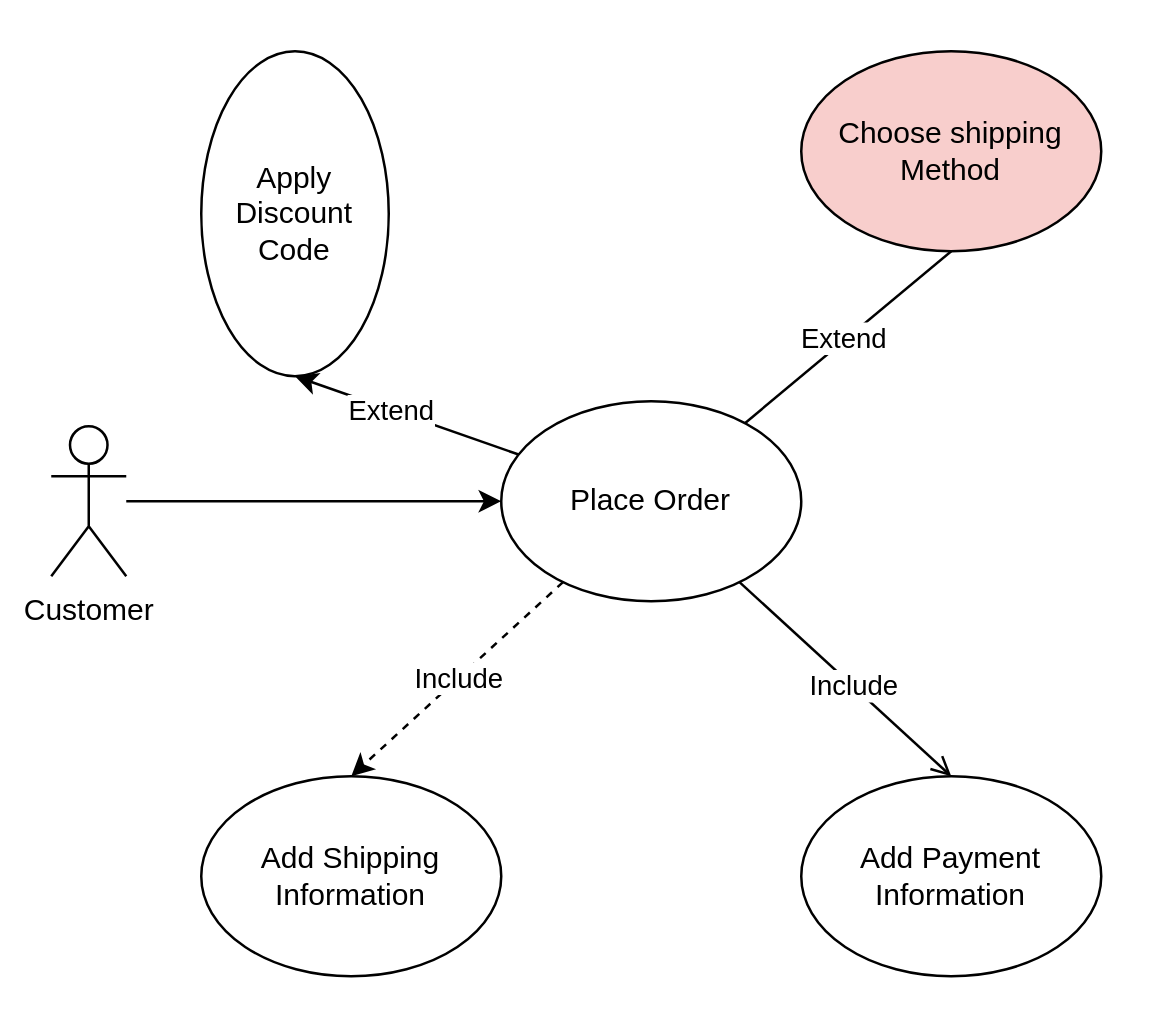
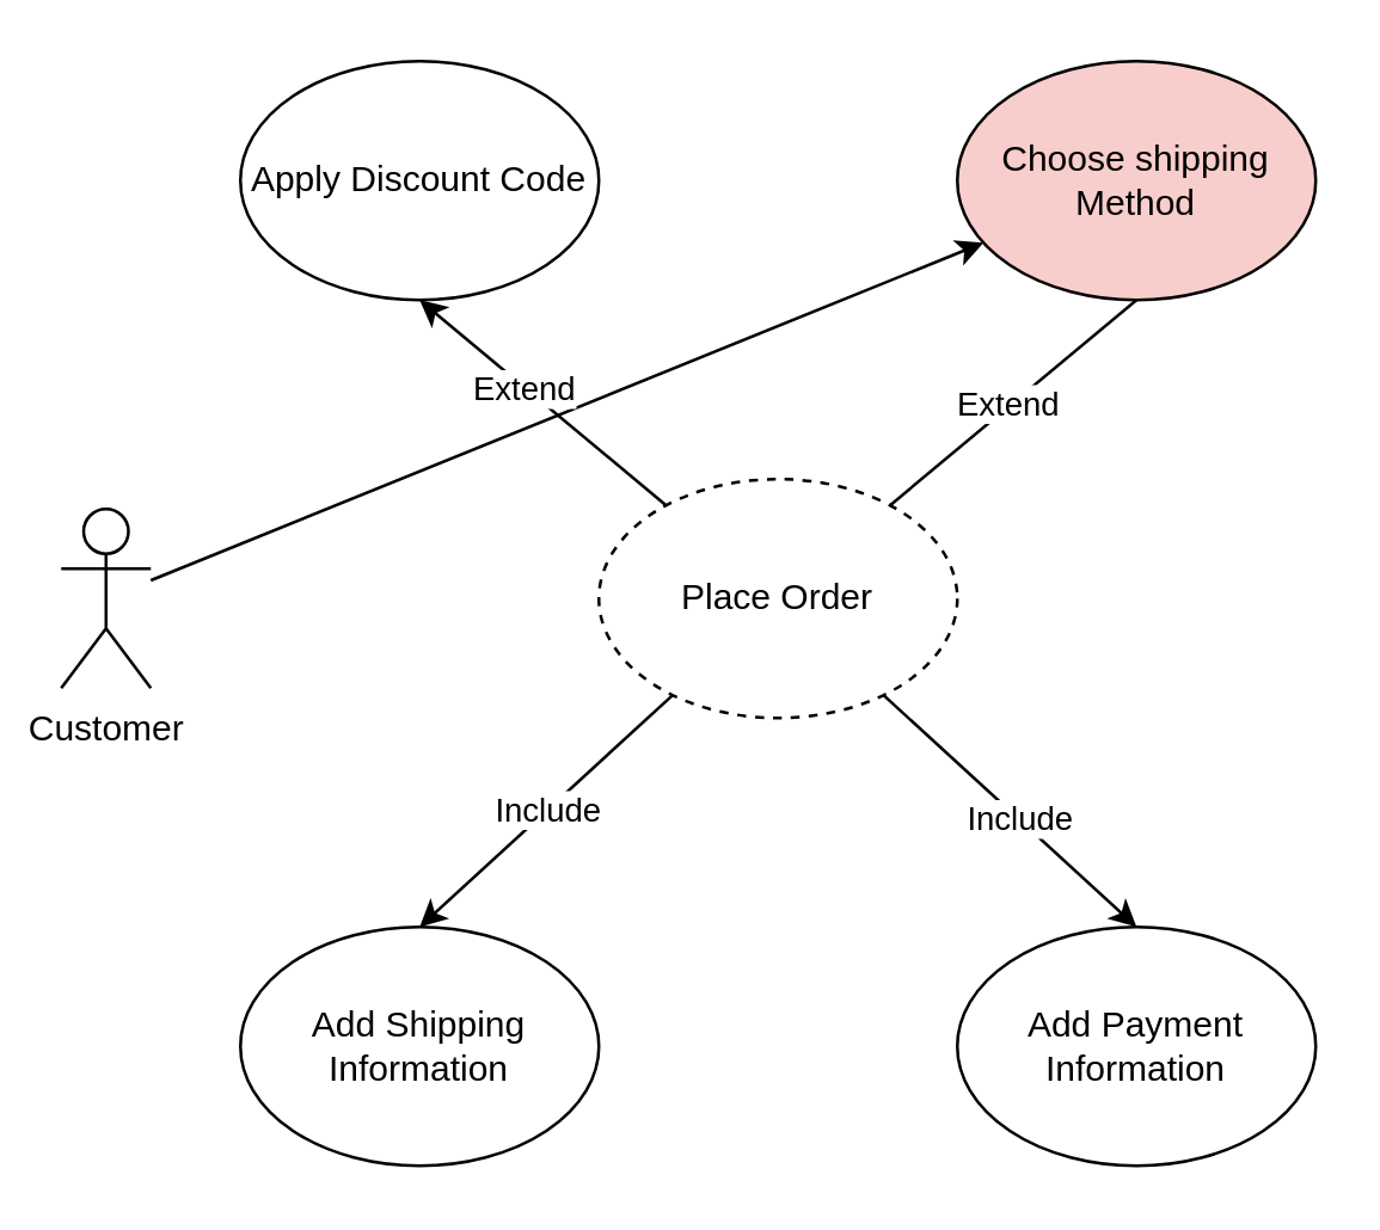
  <mxCell id="0" />
  <mxCell id="1" parent="0" />
- <mxCell id="2" style="edgeStyle=none;html=1;entryX=0;entryY=0.5;entryDx=0;entryDy=0;" edge="1" parent="1" source="3" target="12"><mxGeometry relative="1" as="geometry" /></mxCell>
+ <mxCell id="2" style="edgeStyle=none;html=1;" edge="1" parent="1" source="3" target="14"><mxGeometry relative="1" as="geometry" /></mxCell>
  <mxCell id="3" value="Customer" style="shape=umlActor;verticalLabelPosition=bottom;verticalAlign=top;html=1;outlineConnect=0;" vertex="1" parent="1"><mxGeometry x="20" y="170" width="30" height="60" as="geometry" /></mxCell>
  <mxCell id="4" style="edgeStyle=none;html=1;entryX=0.5;entryY=1;entryDx=0;entryDy=0;" edge="1" parent="1" source="12" target="13"><mxGeometry relative="1" as="geometry" /></mxCell>
  <mxCell id="5" value="Extend" style="edgeLabel;html=1;align=center;verticalAlign=middle;resizable=0;points=[];" vertex="1" connectable="0" parent="4"><mxGeometry x="0.16" relative="1" as="geometry"><mxPoint as="offset" /></mxGeometry></mxCell>
  <mxCell id="6" style="edgeStyle=none;html=1;entryX=0.5;entryY=1;entryDx=0;entryDy=0;endArrow=none;" edge="1" parent="1" source="12" target="14"><mxGeometry relative="1" as="geometry" /></mxCell>
  <mxCell id="7" value="Extend" style="edgeLabel;html=1;align=center;verticalAlign=middle;resizable=0;points=[];" vertex="1" connectable="0" parent="6"><mxGeometry x="-0.041" y="1" relative="1" as="geometry"><mxPoint as="offset" /></mxGeometry></mxCell>
- <mxCell id="8" style="edgeStyle=none;html=1;entryX=0.5;entryY=0;entryDx=0;entryDy=0;dashed=1;" edge="1" parent="1" source="12" target="15"><mxGeometry relative="1" as="geometry" /></mxCell>
+ <mxCell id="8" style="edgeStyle=none;html=1;entryX=0.5;entryY=0;entryDx=0;entryDy=0;" edge="1" parent="1" source="12" target="15"><mxGeometry relative="1" as="geometry" /></mxCell>
  <mxCell id="9" value="Include" style="edgeLabel;html=1;align=center;verticalAlign=middle;resizable=0;points=[];" vertex="1" connectable="0" parent="8"><mxGeometry x="-0.009" y="-1" relative="1" as="geometry"><mxPoint as="offset" /></mxGeometry></mxCell>
- <mxCell id="10" style="edgeStyle=none;html=1;entryX=0.5;entryY=0;entryDx=0;entryDy=0;endArrow=open;" edge="1" parent="1" source="12" target="16"><mxGeometry relative="1" as="geometry" /></mxCell>
+ <mxCell id="10" style="edgeStyle=none;html=1;entryX=0.5;entryY=0;entryDx=0;entryDy=0;" edge="1" parent="1" source="12" target="16"><mxGeometry relative="1" as="geometry" /></mxCell>
  <mxCell id="11" value="Include" style="edgeLabel;html=1;align=center;verticalAlign=middle;resizable=0;points=[];" vertex="1" connectable="0" parent="10"><mxGeometry x="0.057" relative="1" as="geometry"><mxPoint as="offset" /></mxGeometry></mxCell>
- <mxCell id="12" value="Place Order" style="ellipse;whiteSpace=wrap;html=1;" vertex="1" parent="1"><mxGeometry x="200" y="160" width="120" height="80" as="geometry" /></mxCell>
- <mxCell id="13" value="Apply Discount Code" style="ellipse;whiteSpace=wrap;html=1;" vertex="1" parent="1"><mxGeometry x="80" y="20" width="75" height="130" as="geometry" /></mxCell>
+ <mxCell id="12" value="Place Order" style="ellipse;whiteSpace=wrap;html=1;dashed=1;" vertex="1" parent="1"><mxGeometry x="200" y="160" width="120" height="80" as="geometry" /></mxCell>
+ <mxCell id="13" value="Apply Discount Code" style="ellipse;whiteSpace=wrap;html=1;" vertex="1" parent="1"><mxGeometry x="80" y="20" width="120" height="80" as="geometry" /></mxCell>
  <mxCell id="14" value="Choose shipping Method" style="ellipse;whiteSpace=wrap;html=1;fillColor=#f8cecc;" vertex="1" parent="1"><mxGeometry x="320" y="20" width="120" height="80" as="geometry" /></mxCell>
  <mxCell id="15" value="Add Shipping Information" style="ellipse;whiteSpace=wrap;html=1;" vertex="1" parent="1"><mxGeometry x="80" y="310" width="120" height="80" as="geometry" /></mxCell>
  <mxCell id="16" value="Add Payment Information" style="ellipse;whiteSpace=wrap;html=1;" vertex="1" parent="1"><mxGeometry x="320" y="310" width="120" height="80" as="geometry" /></mxCell>
